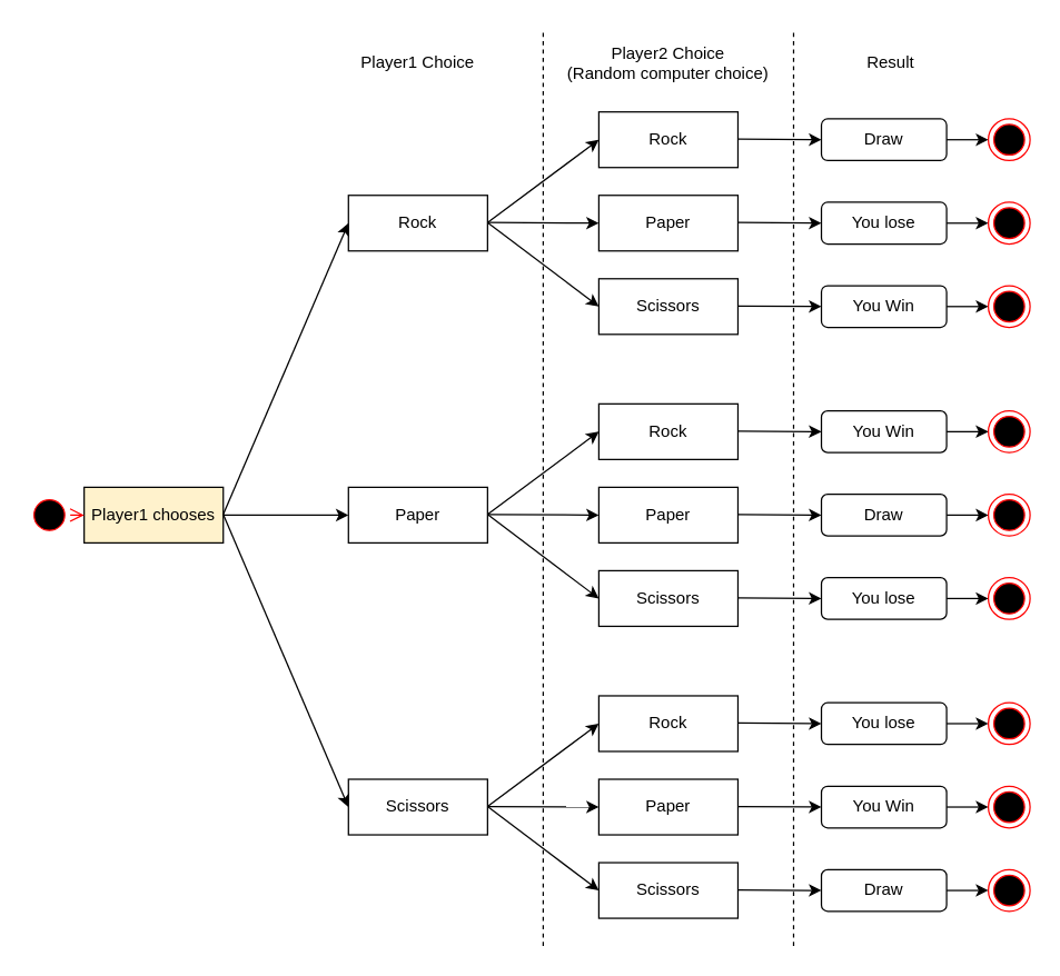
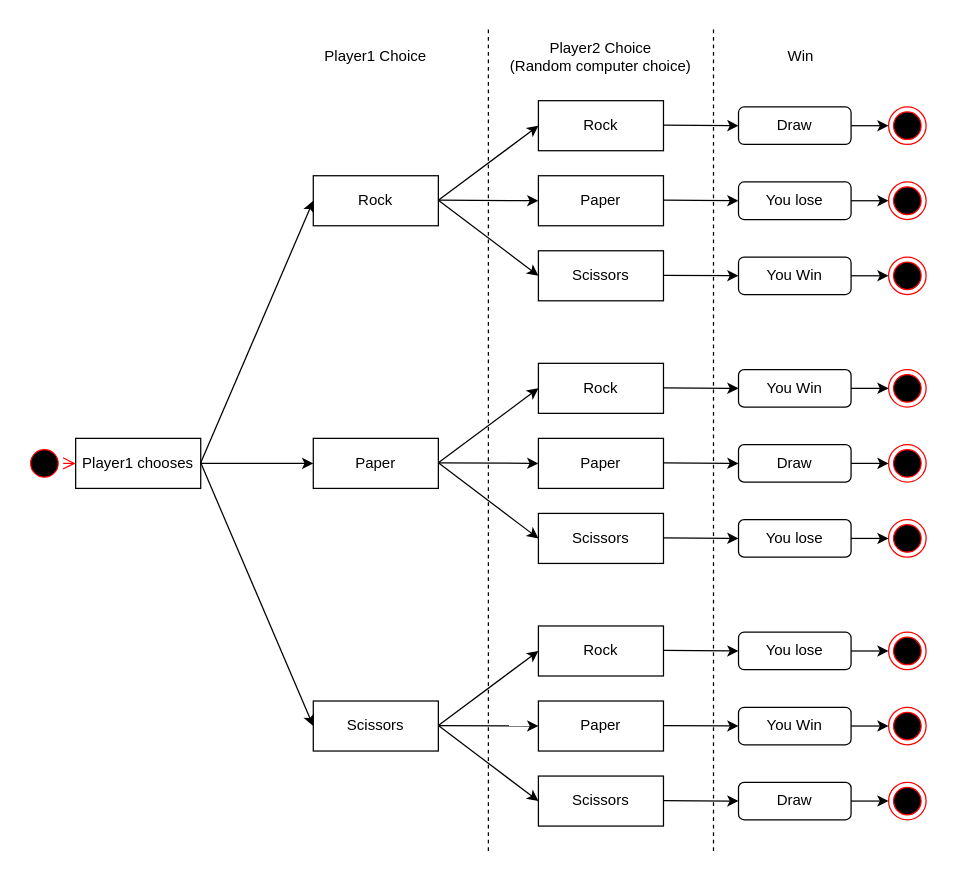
  <mxCell id="0" />
  <mxCell id="1" parent="0" />
- <mxCell id="2" value="Player1 chooses" style="rounded=0;whiteSpace=wrap;html=1;fillColor=#fff2cc;" vertex="1" parent="1"><mxGeometry x="60" y="350" width="100" height="40" as="geometry" /></mxCell>
+ <mxCell id="2" value="Player1 chooses" style="rounded=0;whiteSpace=wrap;html=1;" vertex="1" parent="1"><mxGeometry x="60" y="350" width="100" height="40" as="geometry" /></mxCell>
  <mxCell id="3" value="Paper" style="rounded=0;whiteSpace=wrap;html=1;" vertex="1" parent="1"><mxGeometry x="250" y="350" width="100" height="40" as="geometry" /></mxCell>
  <mxCell id="4" value="" style="endArrow=classic;html=1;entryX=0;entryY=0.5;entryDx=0;entryDy=0;exitX=1;exitY=0.5;exitDx=0;exitDy=0;" edge="1" parent="1" source="2" target="3"><mxGeometry width="50" height="50" relative="1" as="geometry"><mxPoint x="170" y="370" as="sourcePoint" /><mxPoint x="530" y="330" as="targetPoint" /></mxGeometry></mxCell>
  <mxCell id="5" value="" style="endArrow=classic;html=1;exitX=1;exitY=0.5;exitDx=0;exitDy=0;" edge="1" parent="1"><mxGeometry width="50" height="50" relative="1" as="geometry"><mxPoint x="350" y="369.58" as="sourcePoint" /><mxPoint x="430" y="370" as="targetPoint" /></mxGeometry></mxCell>
  <mxCell id="6" value="" style="endArrow=classic;html=1;exitX=1;exitY=0.5;exitDx=0;exitDy=0;entryX=0;entryY=0.5;entryDx=0;entryDy=0;" edge="1" parent="1"><mxGeometry width="50" height="50" relative="1" as="geometry"><mxPoint x="350" y="369.58" as="sourcePoint" /><mxPoint x="430" y="310" as="targetPoint" /></mxGeometry></mxCell>
  <mxCell id="7" value="" style="endArrow=classic;html=1;exitX=1;exitY=0.5;exitDx=0;exitDy=0;entryX=0;entryY=0.5;entryDx=0;entryDy=0;" edge="1" parent="1"><mxGeometry width="50" height="50" relative="1" as="geometry"><mxPoint x="350" y="369.58" as="sourcePoint" /><mxPoint x="430" y="430" as="targetPoint" /></mxGeometry></mxCell>
  <mxCell id="8" value="" style="endArrow=classic;html=1;exitX=1;exitY=0.5;exitDx=0;exitDy=0;" edge="1" parent="1"><mxGeometry width="50" height="50" relative="1" as="geometry"><mxPoint x="530" y="309.58" as="sourcePoint" /><mxPoint x="590" y="310" as="targetPoint" /></mxGeometry></mxCell>
  <mxCell id="9" value="" style="endArrow=classic;html=1;exitX=1;exitY=0.5;exitDx=0;exitDy=0;" edge="1" parent="1"><mxGeometry width="50" height="50" relative="1" as="geometry"><mxPoint x="530" y="369.58" as="sourcePoint" /><mxPoint x="590" y="370" as="targetPoint" /></mxGeometry></mxCell>
  <mxCell id="10" value="" style="endArrow=classic;html=1;exitX=1;exitY=0.5;exitDx=0;exitDy=0;" edge="1" parent="1"><mxGeometry width="50" height="50" relative="1" as="geometry"><mxPoint x="530" y="429.58" as="sourcePoint" /><mxPoint x="590" y="430" as="targetPoint" /></mxGeometry></mxCell>
  <mxCell id="11" value="Rock" style="rounded=0;whiteSpace=wrap;html=1;" vertex="1" parent="1"><mxGeometry x="250" y="140" width="100" height="40" as="geometry" /></mxCell>
  <mxCell id="12" value="Paper" style="rounded=0;whiteSpace=wrap;html=1;" vertex="1" parent="1"><mxGeometry x="430" y="140" width="100" height="40" as="geometry" /></mxCell>
  <mxCell id="13" value="Rock" style="rounded=0;whiteSpace=wrap;html=1;" vertex="1" parent="1"><mxGeometry x="430" y="80" width="100" height="40" as="geometry" /></mxCell>
  <mxCell id="14" value="Scissors" style="rounded=0;whiteSpace=wrap;html=1;" vertex="1" parent="1"><mxGeometry x="430" y="200" width="100" height="40" as="geometry" /></mxCell>
  <mxCell id="15" value="" style="endArrow=classic;html=1;exitX=1;exitY=0.5;exitDx=0;exitDy=0;" edge="1" parent="1"><mxGeometry width="50" height="50" relative="1" as="geometry"><mxPoint x="350" y="159.58" as="sourcePoint" /><mxPoint x="430" y="160" as="targetPoint" /></mxGeometry></mxCell>
  <mxCell id="16" value="" style="endArrow=classic;html=1;exitX=1;exitY=0.5;exitDx=0;exitDy=0;entryX=0;entryY=0.5;entryDx=0;entryDy=0;" edge="1" parent="1" target="13"><mxGeometry width="50" height="50" relative="1" as="geometry"><mxPoint x="350" y="159.58" as="sourcePoint" /><mxPoint x="430" y="160" as="targetPoint" /></mxGeometry></mxCell>
  <mxCell id="17" value="" style="endArrow=classic;html=1;exitX=1;exitY=0.5;exitDx=0;exitDy=0;entryX=0;entryY=0.5;entryDx=0;entryDy=0;" edge="1" parent="1" target="14"><mxGeometry width="50" height="50" relative="1" as="geometry"><mxPoint x="350" y="159.58" as="sourcePoint" /><mxPoint x="430" y="100" as="targetPoint" /></mxGeometry></mxCell>
  <mxCell id="18" value="" style="endArrow=classic;html=1;exitX=1;exitY=0.5;exitDx=0;exitDy=0;" edge="1" parent="1"><mxGeometry width="50" height="50" relative="1" as="geometry"><mxPoint x="530" y="99.58" as="sourcePoint" /><mxPoint x="590" y="100" as="targetPoint" /></mxGeometry></mxCell>
  <mxCell id="19" value="" style="endArrow=classic;html=1;exitX=1;exitY=0.5;exitDx=0;exitDy=0;" edge="1" parent="1"><mxGeometry width="50" height="50" relative="1" as="geometry"><mxPoint x="530" y="159.58" as="sourcePoint" /><mxPoint x="590" y="160" as="targetPoint" /></mxGeometry></mxCell>
  <mxCell id="20" value="" style="endArrow=classic;html=1;exitX=1;exitY=0.5;exitDx=0;exitDy=0;" edge="1" parent="1"><mxGeometry width="50" height="50" relative="1" as="geometry"><mxPoint x="530" y="219.58" as="sourcePoint" /><mxPoint x="590" y="220" as="targetPoint" /></mxGeometry></mxCell>
  <mxCell id="21" value="Scissors" style="rounded=0;whiteSpace=wrap;html=1;" vertex="1" parent="1"><mxGeometry x="250" y="560" width="100" height="40" as="geometry" /></mxCell>
  <mxCell id="22" value="" style="endArrow=classic;html=1;exitX=1;exitY=0.5;exitDx=0;exitDy=0;" edge="1" parent="1"><mxGeometry width="50" height="50" relative="1" as="geometry"><mxPoint x="350" y="579.58" as="sourcePoint" /><mxPoint x="430" y="580" as="targetPoint" /></mxGeometry></mxCell>
  <mxCell id="23" value="" style="endArrow=classic;html=1;exitX=1;exitY=0.5;exitDx=0;exitDy=0;entryX=0;entryY=0.5;entryDx=0;entryDy=0;" edge="1" parent="1"><mxGeometry width="50" height="50" relative="1" as="geometry"><mxPoint x="350" y="579.58" as="sourcePoint" /><mxPoint x="430" y="520" as="targetPoint" /></mxGeometry></mxCell>
  <mxCell id="24" value="" style="endArrow=classic;html=1;exitX=1;exitY=0.5;exitDx=0;exitDy=0;entryX=0;entryY=0.5;entryDx=0;entryDy=0;" edge="1" parent="1"><mxGeometry width="50" height="50" relative="1" as="geometry"><mxPoint x="350" y="579.58" as="sourcePoint" /><mxPoint x="430" y="640" as="targetPoint" /></mxGeometry></mxCell>
  <mxCell id="25" value="" style="endArrow=classic;html=1;exitX=1;exitY=0.5;exitDx=0;exitDy=0;" edge="1" parent="1"><mxGeometry width="50" height="50" relative="1" as="geometry"><mxPoint x="530" y="519.58" as="sourcePoint" /><mxPoint x="590" y="520" as="targetPoint" /></mxGeometry></mxCell>
  <mxCell id="26" value="" style="endArrow=classic;html=1;exitX=1;exitY=0.5;exitDx=0;exitDy=0;" edge="1" parent="1"><mxGeometry width="50" height="50" relative="1" as="geometry"><mxPoint x="530" y="579.58" as="sourcePoint" /><mxPoint x="590" y="580" as="targetPoint" /></mxGeometry></mxCell>
  <mxCell id="27" value="" style="endArrow=classic;html=1;exitX=1;exitY=0.5;exitDx=0;exitDy=0;" edge="1" parent="1"><mxGeometry width="50" height="50" relative="1" as="geometry"><mxPoint x="530" y="639.58" as="sourcePoint" /><mxPoint x="590" y="640" as="targetPoint" /></mxGeometry></mxCell>
  <mxCell id="28" value="" style="endArrow=classic;html=1;entryX=0;entryY=0.5;entryDx=0;entryDy=0;exitX=1;exitY=0.5;exitDx=0;exitDy=0;" edge="1" parent="1" target="11"><mxGeometry width="50" height="50" relative="1" as="geometry"><mxPoint x="160" y="369.58" as="sourcePoint" /><mxPoint x="250" y="369.58" as="targetPoint" /></mxGeometry></mxCell>
  <mxCell id="29" value="" style="endArrow=classic;html=1;entryX=0;entryY=0.5;entryDx=0;entryDy=0;exitX=1;exitY=0.5;exitDx=0;exitDy=0;" edge="1" parent="1" target="21"><mxGeometry width="50" height="50" relative="1" as="geometry"><mxPoint x="160" y="369.58" as="sourcePoint" /><mxPoint x="250" y="160" as="targetPoint" /></mxGeometry></mxCell>
  <mxCell id="30" value="Paper" style="rounded=0;whiteSpace=wrap;html=1;" vertex="1" parent="1"><mxGeometry x="430" y="350" width="100" height="40" as="geometry" /></mxCell>
  <mxCell id="31" value="Rock" style="rounded=0;whiteSpace=wrap;html=1;" vertex="1" parent="1"><mxGeometry x="430" y="290" width="100" height="40" as="geometry" /></mxCell>
  <mxCell id="32" value="Scissors" style="rounded=0;whiteSpace=wrap;html=1;" vertex="1" parent="1"><mxGeometry x="430" y="410" width="100" height="40" as="geometry" /></mxCell>
  <mxCell id="33" value="Paper" style="rounded=0;whiteSpace=wrap;html=1;" vertex="1" parent="1"><mxGeometry x="430" y="560" width="100" height="40" as="geometry" /></mxCell>
  <mxCell id="34" value="Rock" style="rounded=0;whiteSpace=wrap;html=1;" vertex="1" parent="1"><mxGeometry x="430" y="500" width="100" height="40" as="geometry" /></mxCell>
  <mxCell id="35" value="Scissors" style="rounded=0;whiteSpace=wrap;html=1;" vertex="1" parent="1"><mxGeometry x="430" y="620" width="100" height="40" as="geometry" /></mxCell>
  <mxCell id="36" value="" style="endArrow=none;dashed=1;html=1;" edge="1" parent="1"><mxGeometry width="50" height="50" relative="1" as="geometry"><mxPoint x="390" y="680" as="sourcePoint" /><mxPoint x="390" y="20" as="targetPoint" /></mxGeometry></mxCell>
  <mxCell id="37" value="" style="endArrow=none;dashed=1;html=1;" edge="1" parent="1"><mxGeometry width="50" height="50" relative="1" as="geometry"><mxPoint x="570" y="680" as="sourcePoint" /><mxPoint x="570" y="20" as="targetPoint" /></mxGeometry></mxCell>
  <mxCell id="38" value="Player1 Choice" style="text;html=1;strokeColor=none;fillColor=none;align=center;verticalAlign=middle;whiteSpace=wrap;rounded=0;" vertex="1" parent="1"><mxGeometry x="250" y="30" width="100" height="30" as="geometry" /></mxCell>
  <mxCell id="39" value="Player2 Choice&lt;br&gt;(Random computer choice)" style="text;html=1;strokeColor=none;fillColor=none;align=center;verticalAlign=middle;whiteSpace=wrap;rounded=0;" vertex="1" parent="1"><mxGeometry x="405" y="30" width="150" height="30" as="geometry" /></mxCell>
- <mxCell id="40" value="Result" style="text;html=1;strokeColor=none;fillColor=none;align=center;verticalAlign=middle;whiteSpace=wrap;rounded=0;" vertex="1" parent="1"><mxGeometry x="590" y="30" width="100" height="30" as="geometry" /></mxCell>
+ <mxCell id="40" value="Win" style="text;html=1;strokeColor=none;fillColor=none;align=center;verticalAlign=middle;whiteSpace=wrap;rounded=0;" vertex="1" parent="1"><mxGeometry x="590" y="30" width="100" height="30" as="geometry" /></mxCell>
  <mxCell id="41" value="Draw" style="rounded=1;whiteSpace=wrap;html=1;" vertex="1" parent="1"><mxGeometry x="590" y="85" width="90" height="30" as="geometry" /></mxCell>
  <mxCell id="42" value="You lose" style="rounded=1;whiteSpace=wrap;html=1;" vertex="1" parent="1"><mxGeometry x="590" y="145" width="90" height="30" as="geometry" /></mxCell>
  <mxCell id="43" value="You Win" style="rounded=1;whiteSpace=wrap;html=1;" vertex="1" parent="1"><mxGeometry x="590" y="205" width="90" height="30" as="geometry" /></mxCell>
  <mxCell id="44" value="" style="edgeStyle=none;html=1;" edge="1" parent="1" source="45" target="53"><mxGeometry relative="1" as="geometry" /></mxCell>
  <mxCell id="45" value="Draw" style="rounded=1;whiteSpace=wrap;html=1;" vertex="1" parent="1"><mxGeometry x="590" y="355" width="90" height="30" as="geometry" /></mxCell>
  <mxCell id="46" value="Draw" style="rounded=1;whiteSpace=wrap;html=1;" vertex="1" parent="1"><mxGeometry x="590" y="625" width="90" height="30" as="geometry" /></mxCell>
  <mxCell id="47" value="You lose" style="rounded=1;whiteSpace=wrap;html=1;" vertex="1" parent="1"><mxGeometry x="590" y="415" width="90" height="30" as="geometry" /></mxCell>
  <mxCell id="48" value="You Win" style="rounded=1;whiteSpace=wrap;html=1;" vertex="1" parent="1"><mxGeometry x="590" y="565" width="90" height="30" as="geometry" /></mxCell>
  <mxCell id="49" value="You Win" style="rounded=1;whiteSpace=wrap;html=1;" vertex="1" parent="1"><mxGeometry x="590" y="295" width="90" height="30" as="geometry" /></mxCell>
  <mxCell id="50" value="You lose" style="rounded=1;whiteSpace=wrap;html=1;" vertex="1" parent="1"><mxGeometry x="590" y="505" width="90" height="30" as="geometry" /></mxCell>
  <mxCell id="51" value="" style="ellipse;html=1;shape=startState;fillColor=#000000;strokeColor=#ff0000;" vertex="1" parent="1"><mxGeometry y="355" width="30" height="30" as="geometry" x="20" /></mxCell>
  <mxCell id="52" value="" style="edgeStyle=orthogonalEdgeStyle;html=1;verticalAlign=bottom;endArrow=open;endSize=8;strokeColor=#ff0000;entryX=0;entryY=0.5;entryDx=0;entryDy=0;" edge="1" source="51" parent="1" target="2"><mxGeometry relative="1" as="geometry"><mxPoint x="50" y="370" as="targetPoint" /></mxGeometry></mxCell>
  <mxCell id="53" value="" style="ellipse;html=1;shape=endState;fillColor=#000000;strokeColor=#ff0000;" vertex="1" parent="1"><mxGeometry x="710" y="355" width="30" height="30" as="geometry" /></mxCell>
  <mxCell id="54" value="" style="edgeStyle=none;html=1;" edge="1" parent="1" target="55"><mxGeometry relative="1" as="geometry"><mxPoint x="680" y="310" as="sourcePoint" /></mxGeometry></mxCell>
  <mxCell id="55" value="" style="ellipse;html=1;shape=endState;fillColor=#000000;strokeColor=#ff0000;" vertex="1" parent="1"><mxGeometry x="710" y="295" width="30" height="30" as="geometry" /></mxCell>
  <mxCell id="56" value="" style="edgeStyle=none;html=1;" edge="1" parent="1" target="57"><mxGeometry relative="1" as="geometry"><mxPoint x="680" y="220" as="sourcePoint" /></mxGeometry></mxCell>
  <mxCell id="57" value="" style="ellipse;html=1;shape=endState;fillColor=#000000;strokeColor=#ff0000;" vertex="1" parent="1"><mxGeometry x="710" y="205" width="30" height="30" as="geometry" /></mxCell>
  <mxCell id="58" value="" style="edgeStyle=none;html=1;" edge="1" parent="1" target="59"><mxGeometry relative="1" as="geometry"><mxPoint x="680" y="160" as="sourcePoint" /></mxGeometry></mxCell>
  <mxCell id="59" value="" style="ellipse;html=1;shape=endState;fillColor=#000000;strokeColor=#ff0000;" vertex="1" parent="1"><mxGeometry x="710" y="145" width="30" height="30" as="geometry" /></mxCell>
  <mxCell id="60" value="" style="edgeStyle=none;html=1;" edge="1" parent="1" target="61"><mxGeometry relative="1" as="geometry"><mxPoint x="680" y="100" as="sourcePoint" /></mxGeometry></mxCell>
  <mxCell id="61" value="" style="ellipse;html=1;shape=endState;fillColor=#000000;strokeColor=#ff0000;" vertex="1" parent="1"><mxGeometry x="710" y="85" width="30" height="30" as="geometry" /></mxCell>
  <mxCell id="62" value="" style="edgeStyle=none;html=1;" edge="1" parent="1" target="63"><mxGeometry relative="1" as="geometry"><mxPoint x="680" y="640" as="sourcePoint" /></mxGeometry></mxCell>
  <mxCell id="63" value="" style="ellipse;html=1;shape=endState;fillColor=#000000;strokeColor=#ff0000;" vertex="1" parent="1"><mxGeometry x="710" y="625" width="30" height="30" as="geometry" /></mxCell>
  <mxCell id="64" value="" style="edgeStyle=none;html=1;" edge="1" parent="1" target="65"><mxGeometry relative="1" as="geometry"><mxPoint x="680" y="580" as="sourcePoint" /></mxGeometry></mxCell>
  <mxCell id="65" value="" style="ellipse;html=1;shape=endState;fillColor=#000000;strokeColor=#ff0000;" vertex="1" parent="1"><mxGeometry x="710" y="565" width="30" height="30" as="geometry" /></mxCell>
  <mxCell id="66" value="" style="edgeStyle=none;html=1;" edge="1" parent="1" target="67"><mxGeometry relative="1" as="geometry"><mxPoint x="680" y="520" as="sourcePoint" /></mxGeometry></mxCell>
  <mxCell id="67" value="" style="ellipse;html=1;shape=endState;fillColor=#000000;strokeColor=#ff0000;" vertex="1" parent="1"><mxGeometry x="710" y="505" width="30" height="30" as="geometry" /></mxCell>
  <mxCell id="68" value="" style="edgeStyle=none;html=1;" edge="1" parent="1" target="69"><mxGeometry relative="1" as="geometry"><mxPoint x="680" y="430" as="sourcePoint" /></mxGeometry></mxCell>
  <mxCell id="69" value="" style="ellipse;html=1;shape=endState;fillColor=#000000;strokeColor=#ff0000;" vertex="1" parent="1"><mxGeometry x="710" y="415" width="30" height="30" as="geometry" /></mxCell>
